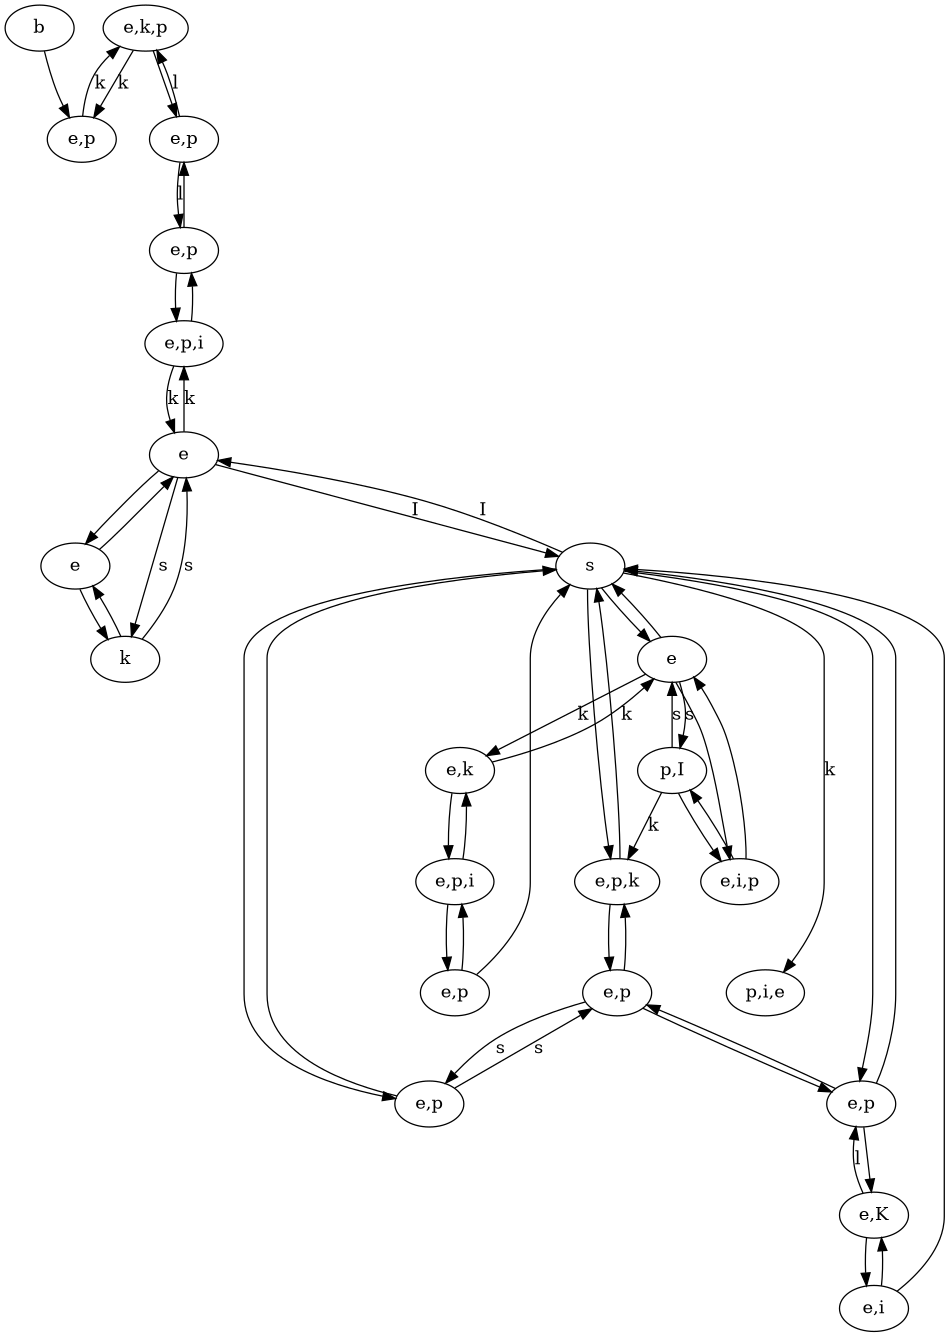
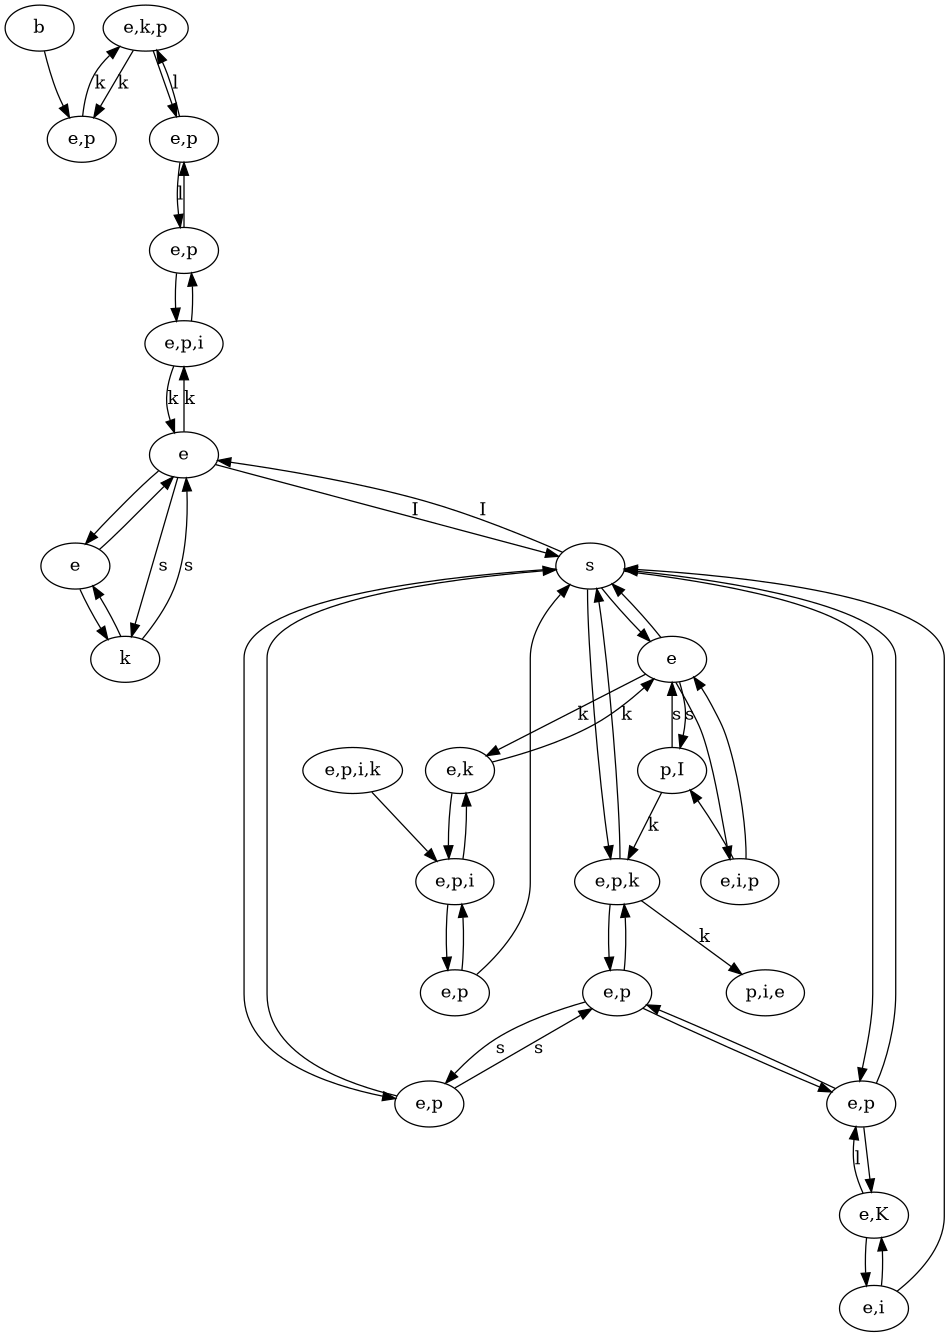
  digraph {
    n1 [label="e,k,p"]
    n2 [label="e,p"]
    n3 [label="e,p"]
    n4 [label="e,p"]
    n5 [label=b]
    n6 [label=e]
    n7 [label="e,p,i"]
    n8 [label=k]
    n9 [label=s]
    n10 [label=e]
    n11 [label=e]
    n12 [label="e,p"]
    n13 [label="e,p"]
    n14 [label="e,p,k"]
    n15 [label="p,I"]
    n16 [label="e,i,p"]
    n17 [label="e,k"]
    n18 [label="e,K"]
    n19 [label="e,p"]
    n20 [label="p,i,e"]
    n21 [label="e,p,i"]
    n22 [label="e,p"]
    n23 [label="e,i"]
+   n24 [label="e,p,i,k"]
    n1 -> n2 [label=k]
    n1 -> n3
    n2 -> n1 [label=k]
    n3 -> n1 [label=l]
    n3 -> n4 [label=l]
    n4 -> n3
    n4 -> n7
    n5 -> n2
    n6 -> n7 [label=k]
    n6 -> n8 [label=s]
    n6 -> n9 [label=I]
    n6 -> n10
    n7 -> n4
    n7 -> n6 [label=k]
    n8 -> n6 [label=s]
    n8 -> n10
    n9 -> n6 [label=I]
    n9 -> n11
    n9 -> n12
    n9 -> n13
    n9 -> n14
    n10 -> n6
    n10 -> n8
    n11 -> n9
    n11 -> n15 [label=s]
    n11 -> n16
    n11 -> n17 [label=k]
    n12 -> n9
    n12 -> n18
    n12 -> n19
    n13 -> n9
    n13 -> n19 [label=s]
    n14 -> n9
    n14 -> n19
-   n9 -> n20 [label=k]
+   n14 -> n20 [label=k]
    n15 -> n11 [label=s]
    n15 -> n14 [label=k]
-   n15 -> n16
    n16 -> n11
    n16 -> n15
    n17 -> n11 [label=k]
    n17 -> n21
    n18 -> n12 [label=l]
    n18 -> n23
    n19 -> n12
    n19 -> n13 [label=s]
    n19 -> n14
    n21 -> n17
    n21 -> n22
    n22 -> n9
    n22 -> n21
    n23 -> n9
    n23 -> n18
+   n24 -> n21
  }
